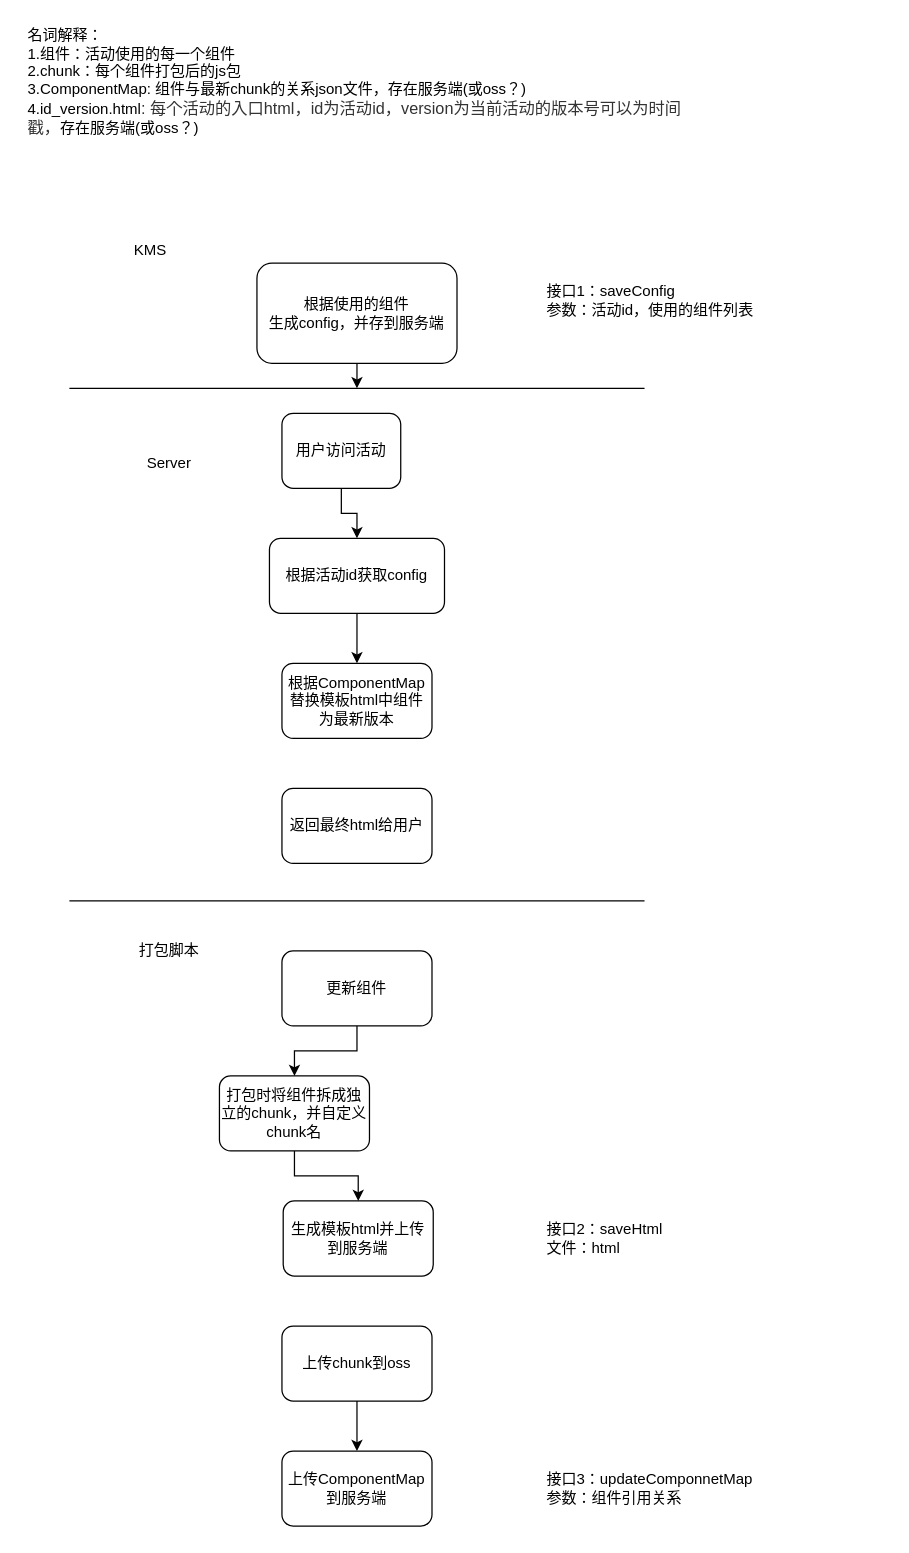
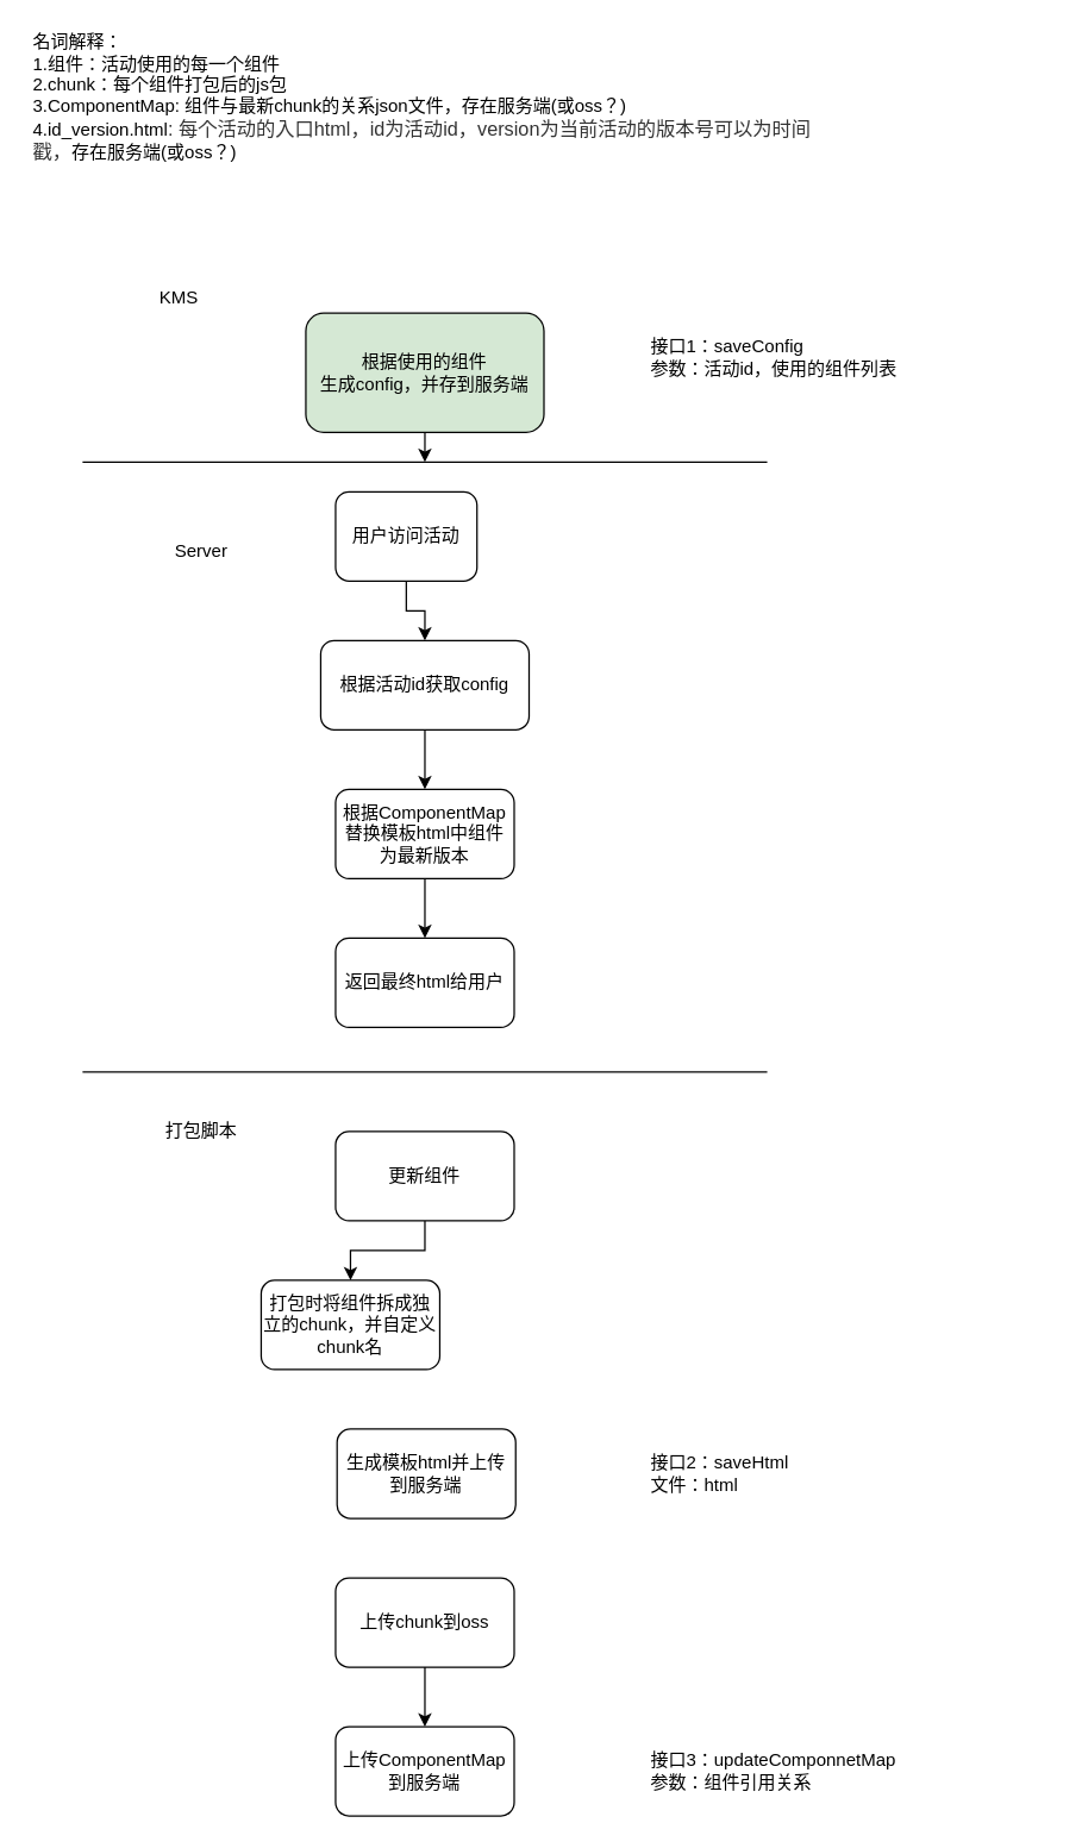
  <mxCell id="0" />
  <mxCell id="1" parent="0" />
  <mxCell id="2" value="" style="edgeStyle=orthogonalEdgeStyle;rounded=0;orthogonalLoop=1;jettySize=auto;html=1;" parent="1" source="3" edge="1"><mxGeometry relative="1" as="geometry"><mxPoint x="285" y="310" as="targetPoint" /></mxGeometry></mxCell>
- <mxCell id="3" value="根据使用的&lt;span style=&quot;text-align: left&quot;&gt;组件&lt;/span&gt;&lt;br&gt;&lt;div style=&quot;text-align: left&quot;&gt;&lt;span&gt;生成config，&lt;/span&gt;&lt;span&gt;并存到服务端&lt;/span&gt;&lt;/div&gt;" style="rounded=1;whiteSpace=wrap;html=1;" parent="1" vertex="1"><mxGeometry x="205" y="210" width="160" height="80" as="geometry" /></mxCell>
+ <mxCell id="3" value="根据使用的&lt;span style=&quot;text-align: left&quot;&gt;组件&lt;/span&gt;&lt;br&gt;&lt;div style=&quot;text-align: left&quot;&gt;&lt;span&gt;生成config，&lt;/span&gt;&lt;span&gt;并存到服务端&lt;/span&gt;&lt;/div&gt;" style="rounded=1;whiteSpace=wrap;html=1;fillColor=#d5e8d4;" parent="1" vertex="1"><mxGeometry x="205" y="210" width="160" height="80" as="geometry" /></mxCell>
  <mxCell id="4" value="" style="endArrow=none;html=1;" parent="1" edge="1"><mxGeometry width="50" height="50" relative="1" as="geometry"><mxPoint x="55" y="310" as="sourcePoint" /><mxPoint x="515" y="310" as="targetPoint" /></mxGeometry></mxCell>
  <mxCell id="5" value="KMS" style="text;html=1;strokeColor=none;fillColor=none;align=center;verticalAlign=middle;whiteSpace=wrap;rounded=0;" parent="1" vertex="1"><mxGeometry x="100" y="190" width="40" height="20" as="geometry" /></mxCell>
  <mxCell id="6" value="Server" style="text;html=1;strokeColor=none;fillColor=none;align=center;verticalAlign=middle;whiteSpace=wrap;rounded=0;" parent="1" vertex="1"><mxGeometry x="115" y="360" width="40" height="20" as="geometry" /></mxCell>
  <mxCell id="7" value="" style="edgeStyle=orthogonalEdgeStyle;rounded=0;orthogonalLoop=1;jettySize=auto;html=1;entryX=0.5;entryY=0;entryDx=0;entryDy=0;" parent="1" source="8" target="19" edge="1"><mxGeometry relative="1" as="geometry"><mxPoint x="285" y="530" as="targetPoint" /></mxGeometry></mxCell>
  <mxCell id="8" value="根据活动id获取config" style="rounded=1;whiteSpace=wrap;html=1;fillColor=#FFFFFFFF;" parent="1" vertex="1"><mxGeometry x="215" y="430" width="140" height="60" as="geometry" /></mxCell>
- <mxCell id="9" value="" style="edgeStyle=orthogonalEdgeStyle;rounded=0;orthogonalLoop=1;jettySize=auto;html=1;" edge="1" parent="1" source="10" target="25"><mxGeometry relative="1" as="geometry" /></mxCell>
  <mxCell id="10" value="打包时将组件拆成独立的chunk，并自定义chunk名" style="rounded=1;whiteSpace=wrap;html=1;fillColor=#FFFFFFFF;" parent="1" vertex="1"><mxGeometry x="175" y="860" width="120" height="60" as="geometry" /></mxCell>
  <mxCell id="11" value="" style="edgeStyle=orthogonalEdgeStyle;rounded=0;orthogonalLoop=1;jettySize=auto;html=1;" parent="1" source="12" target="21" edge="1"><mxGeometry relative="1" as="geometry" /></mxCell>
  <mxCell id="12" value="上传chunk到oss" style="rounded=1;whiteSpace=wrap;html=1;fillColor=#FFFFFFFF;" parent="1" vertex="1"><mxGeometry x="225" y="1060" width="120" height="60" as="geometry" /></mxCell>
  <mxCell id="13" value="" style="edgeStyle=orthogonalEdgeStyle;rounded=0;orthogonalLoop=1;jettySize=auto;html=1;" parent="1" source="14" target="10" edge="1"><mxGeometry relative="1" as="geometry" /></mxCell>
  <mxCell id="14" value="更新组件" style="rounded=1;whiteSpace=wrap;html=1;fillColor=#FFFFFFFF;" parent="1" vertex="1"><mxGeometry x="225" y="760" width="120" height="60" as="geometry" /></mxCell>
  <mxCell id="15" value="名词解释：&lt;br&gt;1.组件：活动使用的每一个组件&lt;br&gt;2.chunk：每个组件打包后的js包&lt;br&gt;3.ComponentMap: 组件与最新chunk的关系json文件，存在服务端(或oss？)&lt;br&gt;4.id_version.html&lt;span style=&quot;color: rgb(51 , 51 , 51) ; font-family: &amp;#34;arial&amp;#34; , sans-serif ; font-size: 13px ; background-color: rgb(255 , 255 , 255)&quot;&gt;: 每个活动的入口html，id为活动id，version为当前活动的版本号可以为时间戳，&lt;/span&gt;存在服务端(或oss？)" style="text;html=1;strokeColor=none;fillColor=none;align=left;verticalAlign=middle;whiteSpace=wrap;rounded=0;" parent="1" vertex="1"><mxGeometry x="20" width="530" height="90" as="geometry" y="20" /></mxCell>
  <mxCell id="16" value="" style="edgeStyle=orthogonalEdgeStyle;rounded=0;orthogonalLoop=1;jettySize=auto;html=1;" parent="1" source="17" target="8" edge="1"><mxGeometry relative="1" as="geometry" /></mxCell>
  <mxCell id="17" value="用户访问活动" style="rounded=1;whiteSpace=wrap;html=1;fillColor=#FFFFFFFF;align=center;" parent="1" vertex="1"><mxGeometry x="225" y="330" width="95" height="60" as="geometry" /></mxCell>
+ <mxCell id="18" value="" style="edgeStyle=orthogonalEdgeStyle;rounded=0;orthogonalLoop=1;jettySize=auto;html=1;" parent="1" source="19" target="20" edge="1"><mxGeometry relative="1" as="geometry" /></mxCell>
  <mxCell id="19" value="根据&lt;span style=&quot;text-align: left&quot;&gt;ComponentMap&lt;/span&gt;&lt;br&gt;替换模板&lt;span style=&quot;text-align: left&quot;&gt;html中组件为最新版本&lt;/span&gt;" style="rounded=1;whiteSpace=wrap;html=1;fillColor=#FFFFFFFF;align=center;" parent="1" vertex="1"><mxGeometry x="225" y="530" width="120" height="60" as="geometry" /></mxCell>
  <mxCell id="20" value="返回最终html给用户" style="rounded=1;whiteSpace=wrap;html=1;fillColor=#FFFFFFFF;align=center;" parent="1" vertex="1"><mxGeometry x="225" y="630" width="120" height="60" as="geometry" /></mxCell>
  <mxCell id="21" value="&lt;div style=&quot;text-align: center&quot;&gt;&lt;span style=&quot;text-align: left&quot;&gt;上传ComponentMap到服务端&lt;/span&gt;&lt;/div&gt;" style="rounded=1;whiteSpace=wrap;html=1;" parent="1" vertex="1"><mxGeometry x="225" y="1160" width="120" height="60" as="geometry" /></mxCell>
  <mxCell id="22" value="" style="endArrow=none;html=1;" parent="1" edge="1"><mxGeometry width="50" height="50" relative="1" as="geometry"><mxPoint x="55" y="720" as="sourcePoint" /><mxPoint x="515" y="720" as="targetPoint" /></mxGeometry></mxCell>
  <mxCell id="23" value="打包脚本" style="text;html=1;strokeColor=none;fillColor=none;align=center;verticalAlign=middle;whiteSpace=wrap;rounded=0;" parent="1" vertex="1"><mxGeometry x="110" y="750" width="50" height="20" as="geometry" /></mxCell>
  <mxCell id="24" value="接口1：saveConfig&lt;br&gt;参数：活动id，使用的组件列表" style="text;html=1;strokeColor=none;fillColor=none;align=left;verticalAlign=middle;whiteSpace=wrap;rounded=0;" vertex="1" parent="1"><mxGeometry x="435" y="220" width="270" height="40" as="geometry" /></mxCell>
  <mxCell id="25" value="生成模板html并上传到服务端" style="rounded=1;whiteSpace=wrap;html=1;align=center;" vertex="1" parent="1"><mxGeometry x="226" y="960" width="120" height="60" as="geometry" /></mxCell>
  <mxCell id="26" value="接口2：saveHtml&lt;br&gt;文件：html" style="text;html=1;strokeColor=none;fillColor=none;align=left;verticalAlign=middle;whiteSpace=wrap;rounded=0;" vertex="1" parent="1"><mxGeometry x="435" y="970" width="270" height="40" as="geometry" /></mxCell>
  <mxCell id="27" value="接口3：updateComponnetMap&lt;br&gt;参数：组件引用关系" style="text;html=1;strokeColor=none;fillColor=none;align=left;verticalAlign=middle;whiteSpace=wrap;rounded=0;" vertex="1" parent="1"><mxGeometry x="435" y="1170" width="270" height="40" as="geometry" /></mxCell>
